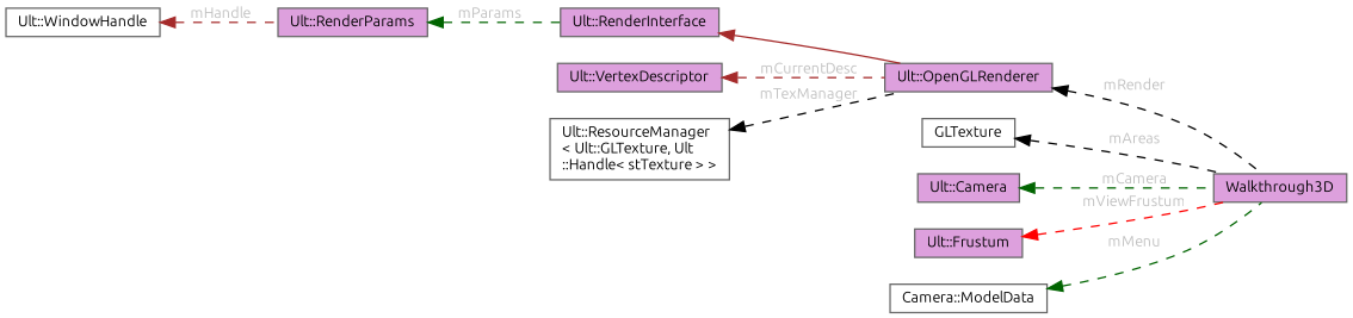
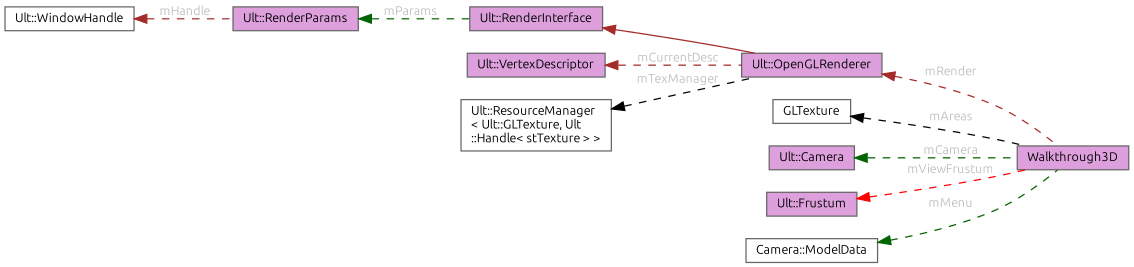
  digraph {
    fontname=Ubuntu
    rankdir=LR
    node [color=gray40 fillcolor=plum fontname=Ubuntu fontsize=10 shape=box style=filled]
    edge [color=black dir=back fontcolor=grey fontname=Ubuntu fontsize=10 labelfontname=Helvetica labelfontsize=10 style=dashed]
    n1 [fontcolor=black height=0.2 label=Walkthrough3D width=0.4]
    n2 [height=0.2 label="Ult::OpenGLRenderer" width=0.4]
    n3 [height=0.2 label="Ult::RenderInterface" width=0.4]
    n4 [height=0.2 label="Ult::RenderParams" width=0.4]
    n5 [fillcolor=white height=0.2 label="Ult::WindowHandle" width=0.4]
    n6 [height=0.2 label="Ult::VertexDescriptor" width=0.4]
    n7 [fillcolor=white height=0.2 label="Ult::ResourceManager\l\< Ult::GLTexture, Ult\l::Handle\< stTexture \> \>" width=0.4]
    n8 [fillcolor=white height=0.2 label=GLTexture width=0.4]
    n9 [height=0.2 label="Ult::Camera" width=0.4]
    n10 [height=0.2 label="Ult::Frustum" width=0.4]
    n11 [fillcolor=white height=0.2 label="Camera::ModelData" width=0.4]
-   n2 -> n1 [label=" mRender"]
+   n2 -> n1 [color=brown label=" mRender"]
    n3 -> n2 [color=brown style=solid fontcolor=""]
    n4 -> n3 [color=darkgreen label=" mParams"]
    n5 -> n4 [color=brown label=" mHandle"]
    n6 -> n2 [color=brown label=" mCurrentDesc"]
    n7 -> n2 [label=" mTexManager"]
    n8 -> n1 [label=" mAreas"]
    n9 -> n1 [color=darkgreen label=" mCamera"]
    n10 -> n1 [color=red label=" mViewFrustum"]
    n11 -> n1 [color=darkgreen label=" mMenu"]
  }
